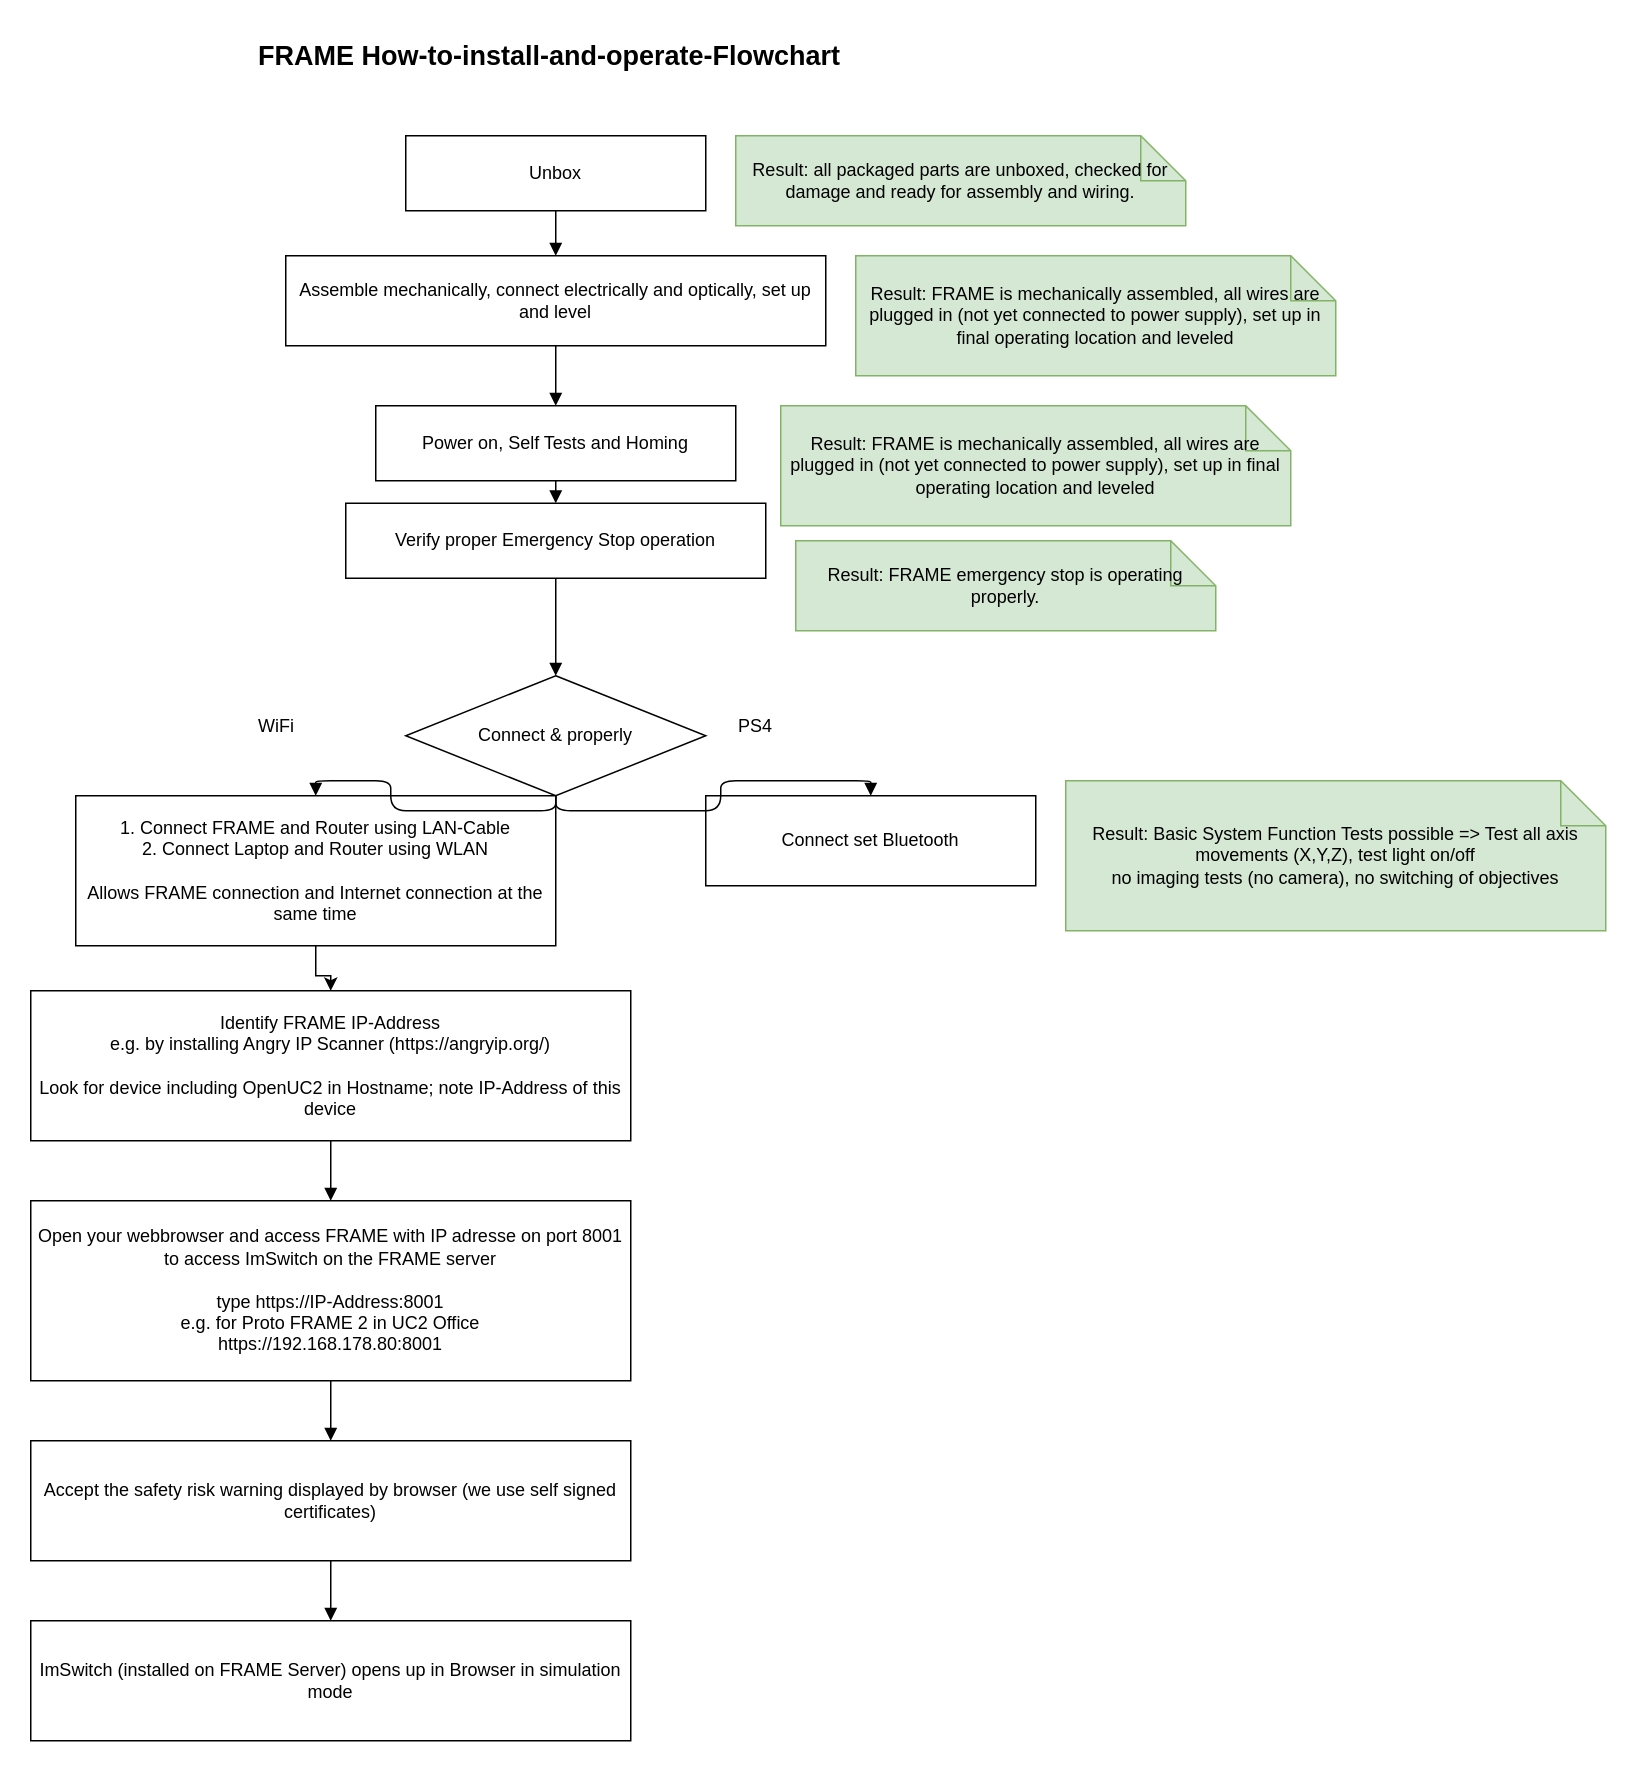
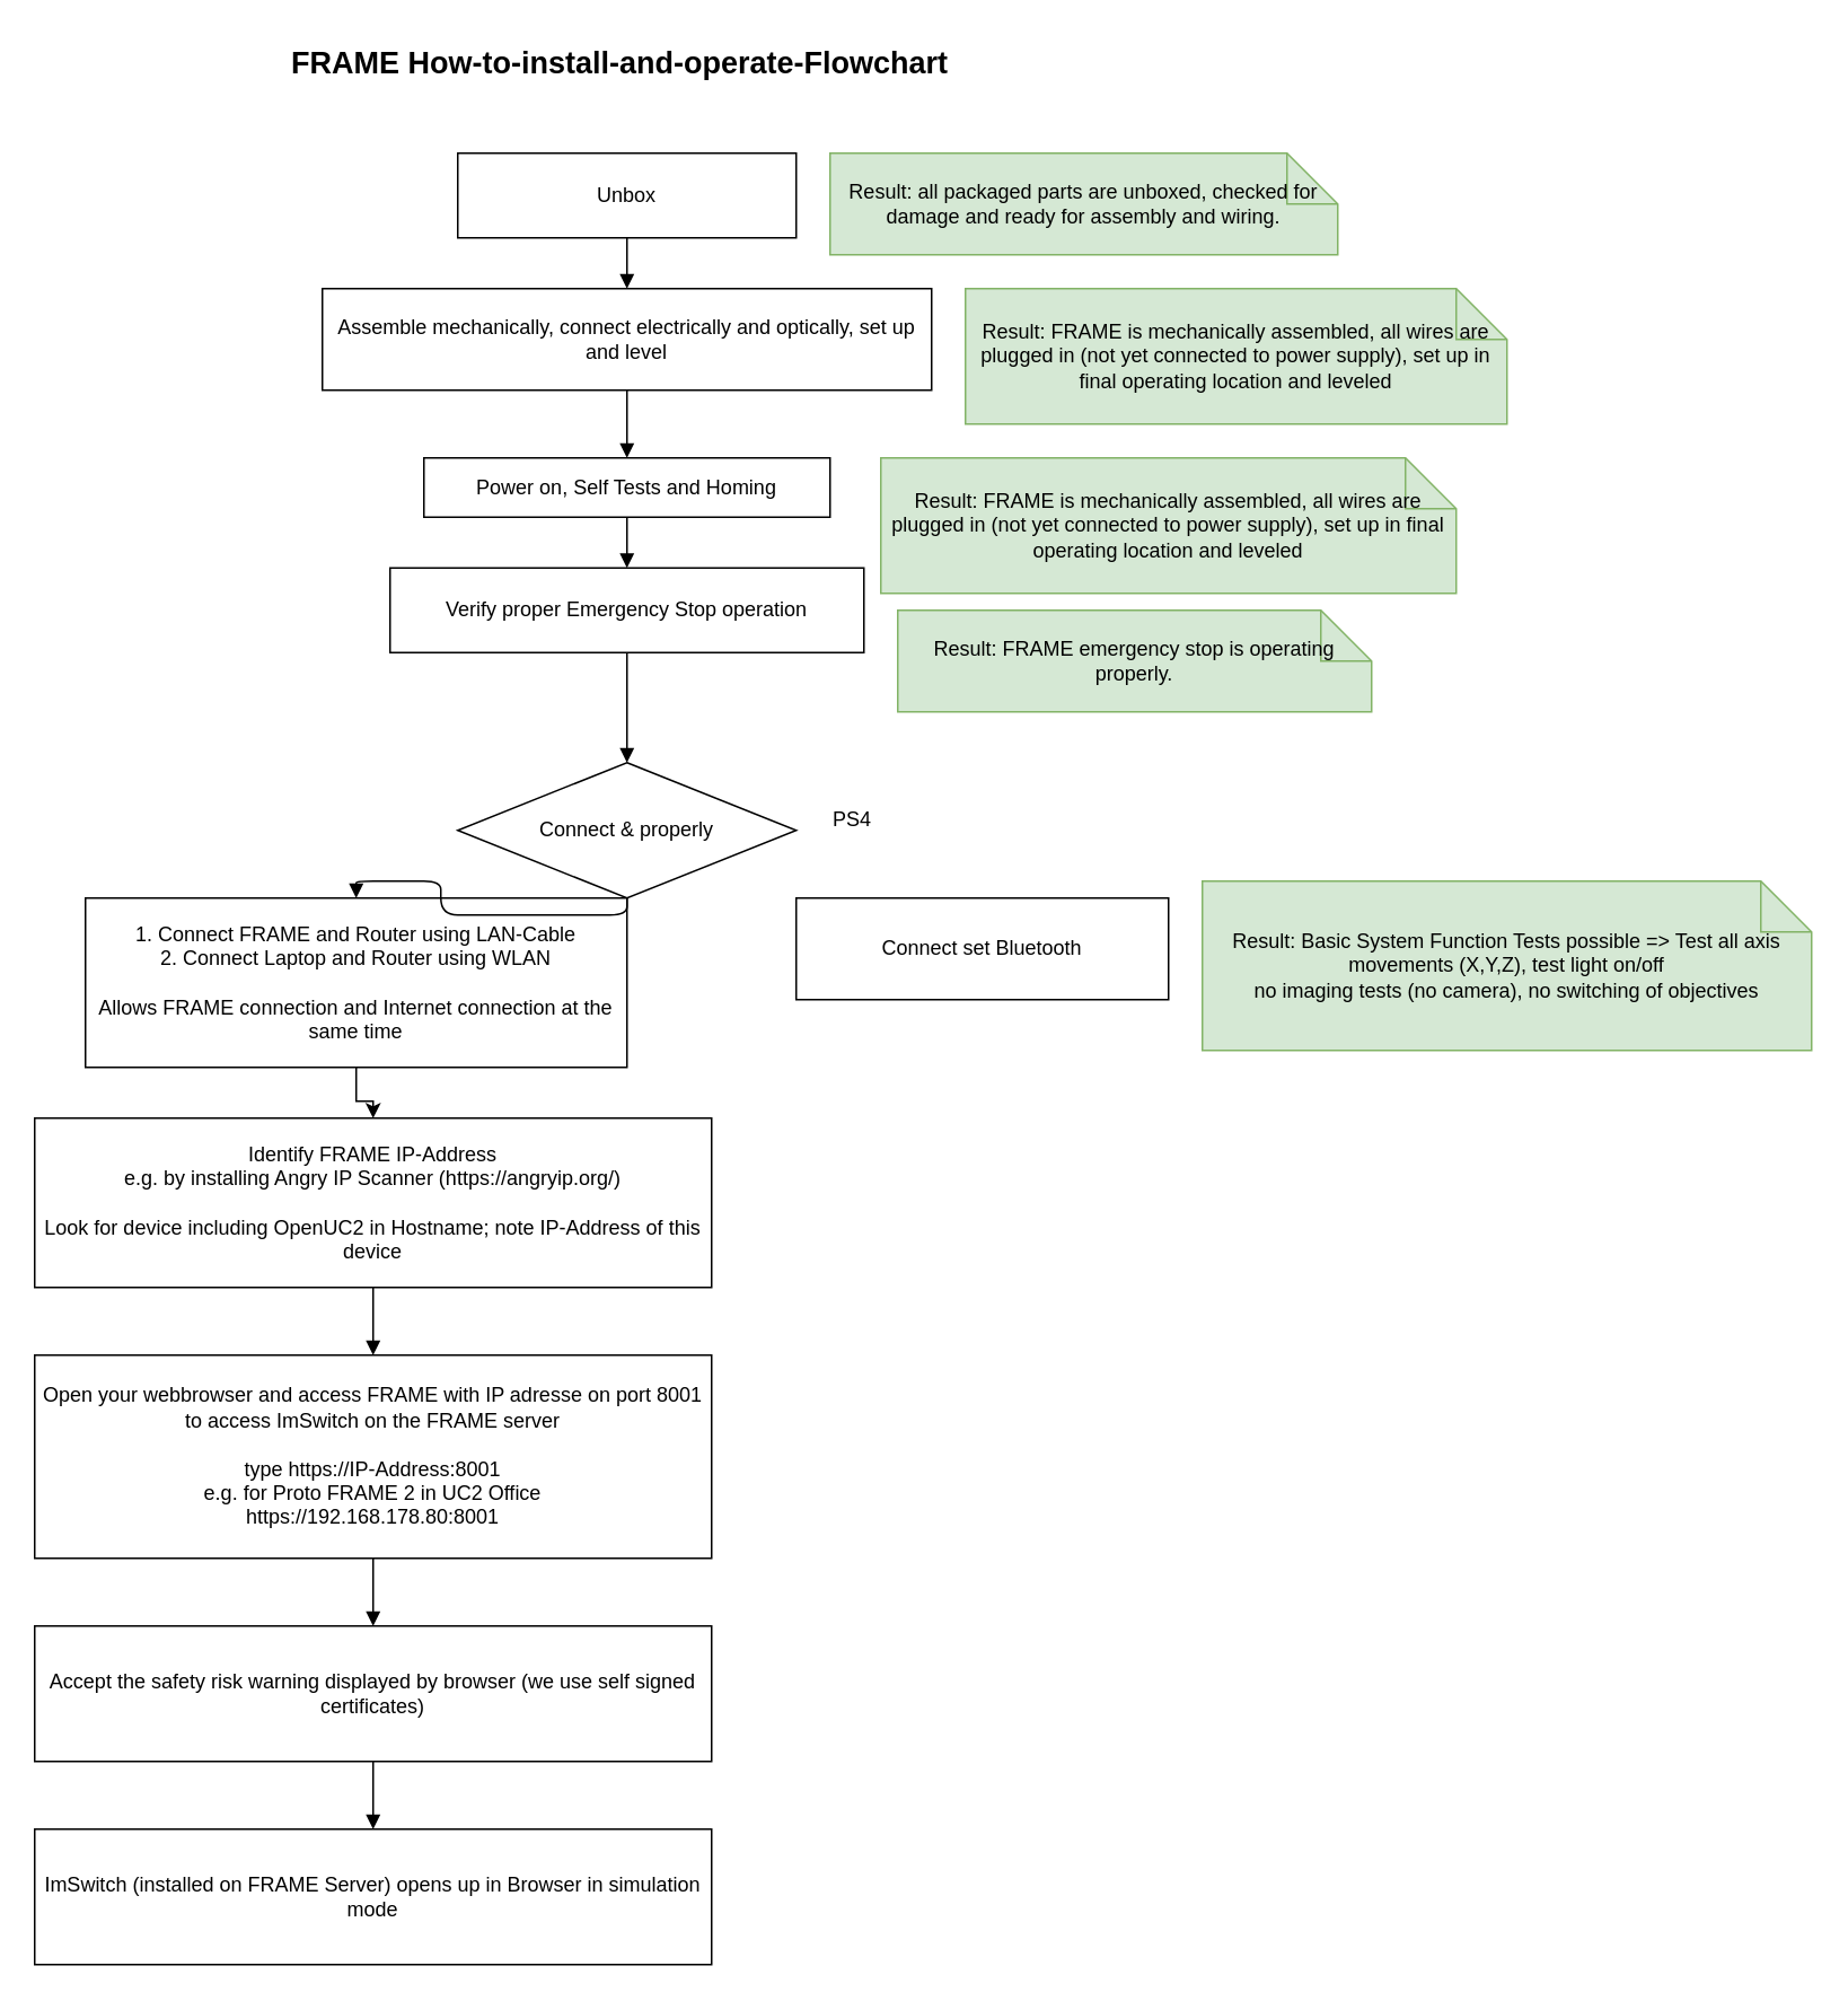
  <mxCell id="0" />
  <mxCell id="1" parent="0" />
  <mxCell id="2" value="FRAME How-to-install-and-operate-Flowchart" style="text;whiteSpace=wrap;html=1;fontSize=18;fontStyle=1;" vertex="1" parent="1"><mxGeometry x="170" y="20" width="500" height="40" as="geometry" /></mxCell>
  <mxCell id="3" value="Unbox" style="rounded=0;whiteSpace=wrap;html=1;" vertex="1" parent="1"><mxGeometry x="270" y="90" width="200" height="50" as="geometry" /></mxCell>
  <mxCell id="4" value="Result: all packaged parts are unboxed, checked for damage and ready for assembly and wiring." style="shape=note;whiteSpace=wrap;html=1;fillColor=#d5e8d4;strokeColor=#82b366;" vertex="1" parent="1"><mxGeometry x="490" y="90" width="300" height="60" as="geometry" /></mxCell>
  <mxCell id="5" value="Assemble mechanically, connect electrically and optically, set up and level" style="rounded=0;whiteSpace=wrap;html=1;" vertex="1" parent="1"><mxGeometry x="190" y="170" width="360" height="60" as="geometry" /></mxCell>
  <mxCell id="6" value="Result: FRAME is mechanically assembled, all wires are plugged in (not yet connected to power supply), set up in final operating location and leveled" style="shape=note;whiteSpace=wrap;html=1;fillColor=#d5e8d4;strokeColor=#82b366;" vertex="1" parent="1"><mxGeometry x="570" y="170" width="320" height="80" as="geometry" /></mxCell>
- <mxCell id="7" value="Power on, Self Tests and Homing" style="rounded=0;whiteSpace=wrap;html=1;" vertex="1" parent="1"><mxGeometry x="250" y="270" width="240" height="50" as="geometry" /></mxCell>
+ <mxCell id="7" value="Power on, Self Tests and Homing" style="rounded=0;whiteSpace=wrap;html=1;" vertex="1" parent="1"><mxGeometry x="250" y="270" width="240" height="35" as="geometry" /></mxCell>
  <mxCell id="8" value="Result: FRAME is mechanically assembled, all wires are plugged in (not yet connected to power supply), set up in final operating location and leveled" style="shape=note;whiteSpace=wrap;html=1;fillColor=#d5e8d4;strokeColor=#82b366;" vertex="1" parent="1"><mxGeometry x="520" y="270" width="340" height="80" as="geometry" /></mxCell>
  <mxCell id="9" value="Verify proper Emergency Stop operation" style="rounded=0;whiteSpace=wrap;html=1;" vertex="1" parent="1"><mxGeometry x="230" y="335" width="280" height="50" as="geometry" /></mxCell>
  <mxCell id="10" value="Result: FRAME emergency stop is operating properly." style="shape=note;whiteSpace=wrap;html=1;fillColor=#d5e8d4;strokeColor=#82b366;" vertex="1" parent="1"><mxGeometry x="530" y="360" width="280" height="60" as="geometry" /></mxCell>
  <mxCell id="11" value="Connect &amp; properly" style="rhombus;whiteSpace=wrap;html=1;" vertex="1" parent="1"><mxGeometry x="270" y="450" width="200" height="80" as="geometry" /></mxCell>
- <mxCell id="12" value="WiFi" style="text;html=1;" vertex="1" parent="1"><mxGeometry x="170" y="470" width="60" height="30" as="geometry" /></mxCell>
  <mxCell id="13" value="" style="edgeStyle=orthogonalEdgeStyle;rounded=0;orthogonalLoop=1;jettySize=auto;html=1;" edge="1" parent="1" source="14" target="24"><mxGeometry relative="1" as="geometry" /></mxCell>
  <mxCell id="14" value="1. Connect FRAME and Router using LAN-Cable&#10;2. Connect Laptop and Router using WLAN&#10;&#10;Allows FRAME connection and Internet connection at the same time" style="rounded=0;whiteSpace=wrap;html=1;" vertex="1" parent="1"><mxGeometry x="50" y="530" width="320" height="100" as="geometry" /></mxCell>
  <mxCell id="15" value="PS4" style="text;html=1;" vertex="1" parent="1"><mxGeometry x="490" y="470" width="60" height="30" as="geometry" /></mxCell>
  <mxCell id="16" value="Connect set Bluetooth" style="rounded=0;whiteSpace=wrap;html=1;" vertex="1" parent="1"><mxGeometry x="470" y="530" width="220" height="60" as="geometry" /></mxCell>
  <mxCell id="17" value="Result: Basic System Function Tests possible =&gt; Test all axis movements (X,Y,Z), test light on/off&#10;no imaging tests (no camera), no switching of objectives" style="shape=note;whiteSpace=wrap;html=1;fillColor=#d5e8d4;strokeColor=#82b366;" vertex="1" parent="1"><mxGeometry x="710" y="520" width="360" height="100" as="geometry" /></mxCell>
  <mxCell id="18" style="edgeStyle=orthogonalEdgeStyle;endArrow=block;" edge="1" parent="1" source="3" target="5"><mxGeometry relative="1" as="geometry" /></mxCell>
  <mxCell id="19" style="edgeStyle=orthogonalEdgeStyle;endArrow=block;" edge="1" parent="1" source="5" target="7"><mxGeometry relative="1" as="geometry" /></mxCell>
  <mxCell id="20" style="edgeStyle=orthogonalEdgeStyle;endArrow=block;" edge="1" parent="1" source="7" target="9"><mxGeometry relative="1" as="geometry" /></mxCell>
  <mxCell id="21" style="edgeStyle=orthogonalEdgeStyle;endArrow=block;" edge="1" parent="1" source="9" target="11"><mxGeometry relative="1" as="geometry" /></mxCell>
  <mxCell id="22" style="edgeStyle=orthogonalEdgeStyle;endArrow=block;" edge="1" parent="1" source="11" target="14"><mxGeometry relative="1" as="geometry" /></mxCell>
- <mxCell id="23" style="edgeStyle=orthogonalEdgeStyle;endArrow=block;" edge="1" parent="1" source="11" target="16"><mxGeometry relative="1" as="geometry" /></mxCell>
  <mxCell id="24" value="Identify FRAME IP-Address&#10;e.g. by installing Angry IP Scanner (https://angryip.org/)&#10;&#10;Look for device including OpenUC2 in Hostname; note IP-Address of this device" style="rounded=0;whiteSpace=wrap;html=1;" vertex="1" parent="1"><mxGeometry x="20" y="660" width="400" height="100" as="geometry" /></mxCell>
  <mxCell id="25" style="edgeStyle=orthogonalEdgeStyle;rounded=0;orthogonalLoop=1;jettySize=auto;html=1;endArrow=block;" edge="1" parent="1" source="24" target="26"><mxGeometry relative="1" as="geometry" /></mxCell>
  <mxCell id="26" value="Open your webbrowser and access FRAME with IP adresse on port 8001 to access ImSwitch on the FRAME server&#10;&#10;type https://IP-Address:8001&#10;e.g. for Proto FRAME 2 in UC2 Office&#10;https://192.168.178.80:8001" style="rounded=0;whiteSpace=wrap;html=1;" vertex="1" parent="1"><mxGeometry x="20" y="800" width="400" height="120" as="geometry" /></mxCell>
  <mxCell id="27" style="edgeStyle=orthogonalEdgeStyle;rounded=0;orthogonalLoop=1;jettySize=auto;html=1;endArrow=block;" edge="1" parent="1" source="26" target="28"><mxGeometry relative="1" as="geometry" /></mxCell>
  <mxCell id="28" value="Accept the safety risk warning displayed by browser (we use self signed certificates)" style="rounded=0;whiteSpace=wrap;html=1;" vertex="1" parent="1"><mxGeometry x="20" y="960" width="400" height="80" as="geometry" /></mxCell>
  <mxCell id="29" style="edgeStyle=orthogonalEdgeStyle;rounded=0;orthogonalLoop=1;jettySize=auto;html=1;endArrow=block;" edge="1" parent="1" source="28" target="30"><mxGeometry relative="1" as="geometry" /></mxCell>
  <mxCell id="30" value="ImSwitch (installed on FRAME Server) opens up in Browser in simulation mode" style="rounded=0;whiteSpace=wrap;html=1;" vertex="1" parent="1"><mxGeometry x="20" y="1080" width="400" height="80" as="geometry" /></mxCell>
